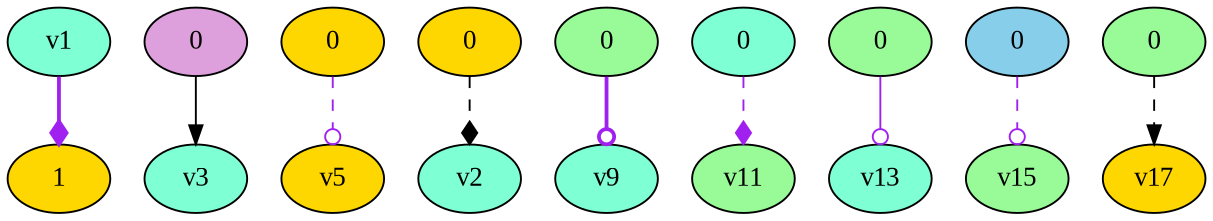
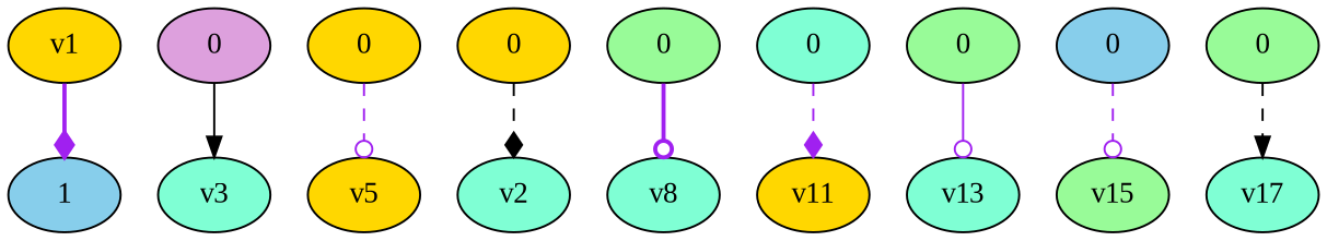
  digraph {
    fontname="Liberation Serif"
    node [fillcolor=aquamarine fontname="Liberation Serif" style=filled]
    edge [arrowhead=odot color=purple fontname="Liberation Serif" style=dashed]
-   n1 [fillcolor=gold label=1]
-   v1
+   n1 [fillcolor=skyblue label=1]
+   v1 [fillcolor=gold]
    n3 [fillcolor=plum label=0]
    v3
    n5 [fillcolor=gold label=0]
    v5 [fillcolor=gold]
    n7 [fillcolor=gold label=0]
    n8 [label=v2]
    n9 [fillcolor=palegreen label=0]
-   v9
+   v9 [label=v8]
    n11 [label=0]
-   v11 [fillcolor=palegreen]
+   v11 [fillcolor=gold]
    n13 [fillcolor=palegreen label=0]
    v13
    n15 [fillcolor=skyblue label=0]
    v15 [fillcolor=palegreen]
    n17 [fillcolor=palegreen label=0]
-   v17 [fillcolor=gold]
+   v17
    v1 -> n1 [arrowhead=diamond style=bold]
    n3 -> v3 [arrowhead=normal color=black style=solid]
    n5 -> v5
    n7 -> n8 [arrowhead=diamond color=black]
    n9 -> v9 [style=bold]
    n11 -> v11 [arrowhead=diamond]
    n13 -> v13 [style=solid]
    n15 -> v15
    n17 -> v17 [arrowhead=normal color=black]
  }
